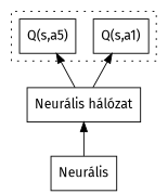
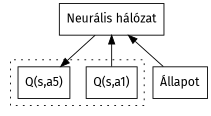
  digraph {
    fontname="Fira Sans"
    rankdir=BT
    node [fontname="Fira Sans" shape=rectangle]
    edge [fontname="Fira Sans"]
    n1 [label="Q(s,a1)"]
    n2 [label="Q(s,a5)"]
-   n3 [label="Neurális"]
+   n3 [label="Állapot"]
    n4 [label="Neurális hálózat"]
    subgraph cluster_1 {
      style=dotted
      n1
      n2
    }
    n3 -> n4
-   n4 -> n1
+   n1 -> n4
    n4 -> n2
  }
